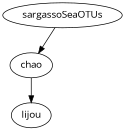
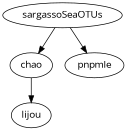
  digraph {
    fontname="Open Sans"
    node [call=richest fontname="Open Sans"]
    edge [arg=data fontname="Open Sans"]
    sargassoSeaOTUs [call="read.cps" file="'sargassoSeaOTU_CPS_unique.txt'"]
    chao [call=chao]
+   pnpmle [by=100 end=5000 method="'pnpmle'"]
    lijou [by=100 end=5000 method="'lijou'"]
    sargassoSeaOTUs -> chao [arg=cps]
+   sargassoSeaOTUs -> pnpmle
    chao -> lijou
  }
